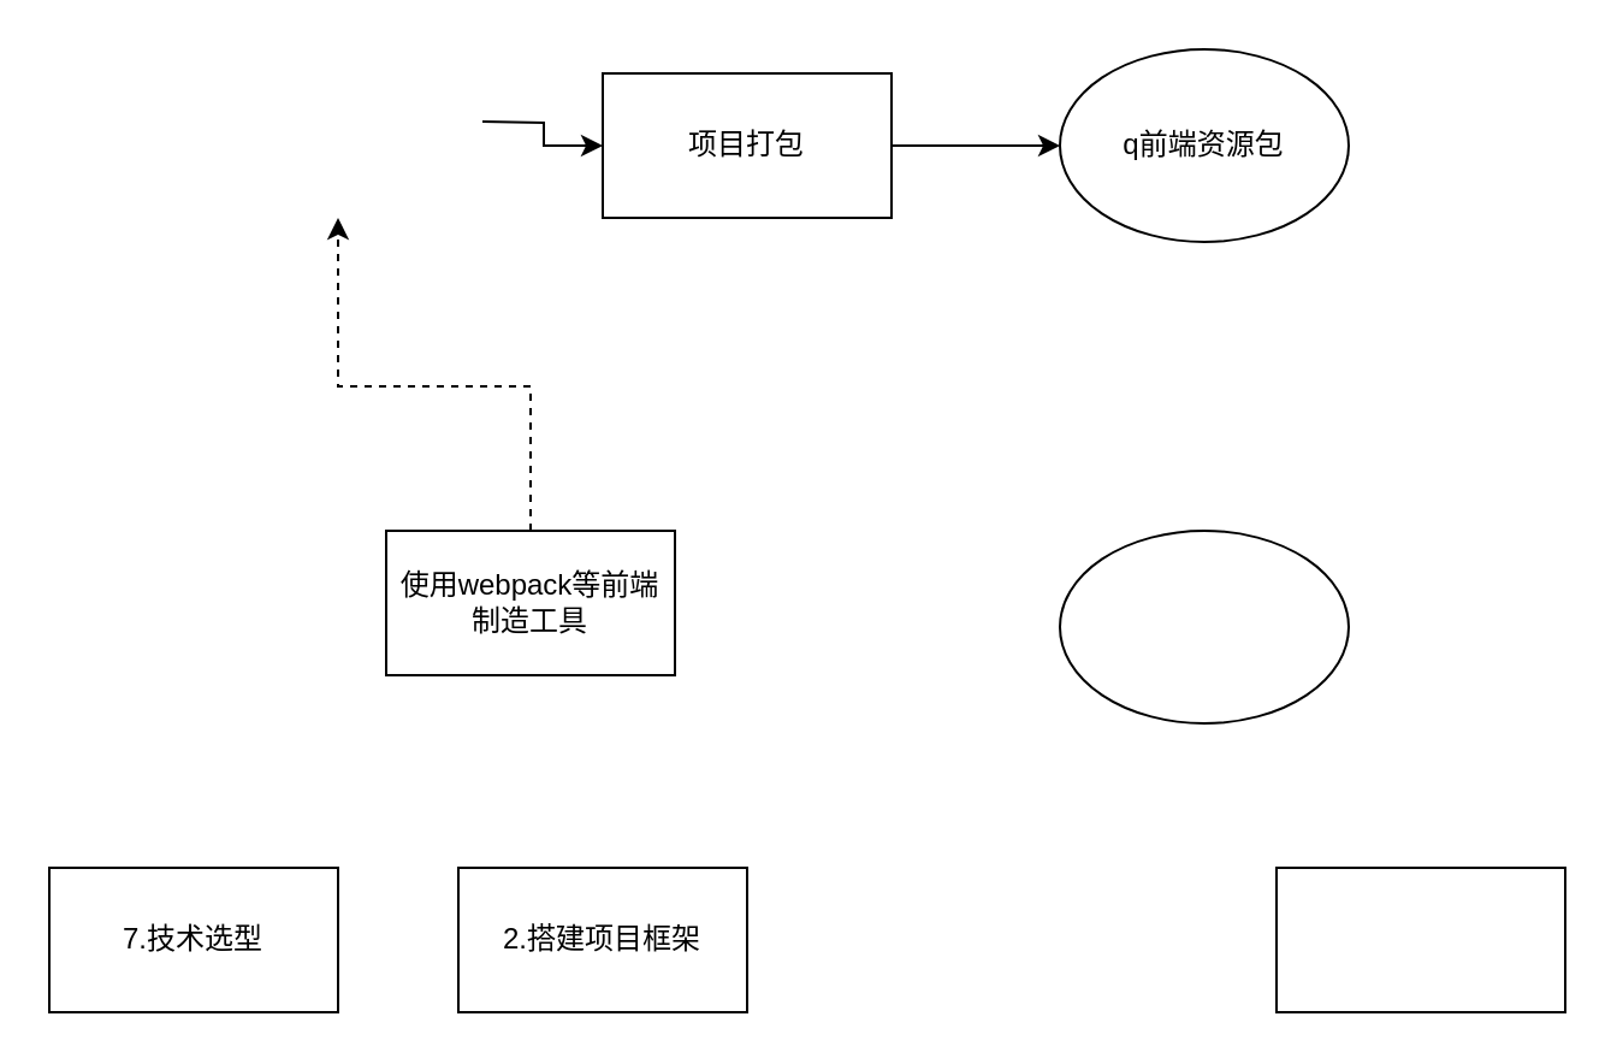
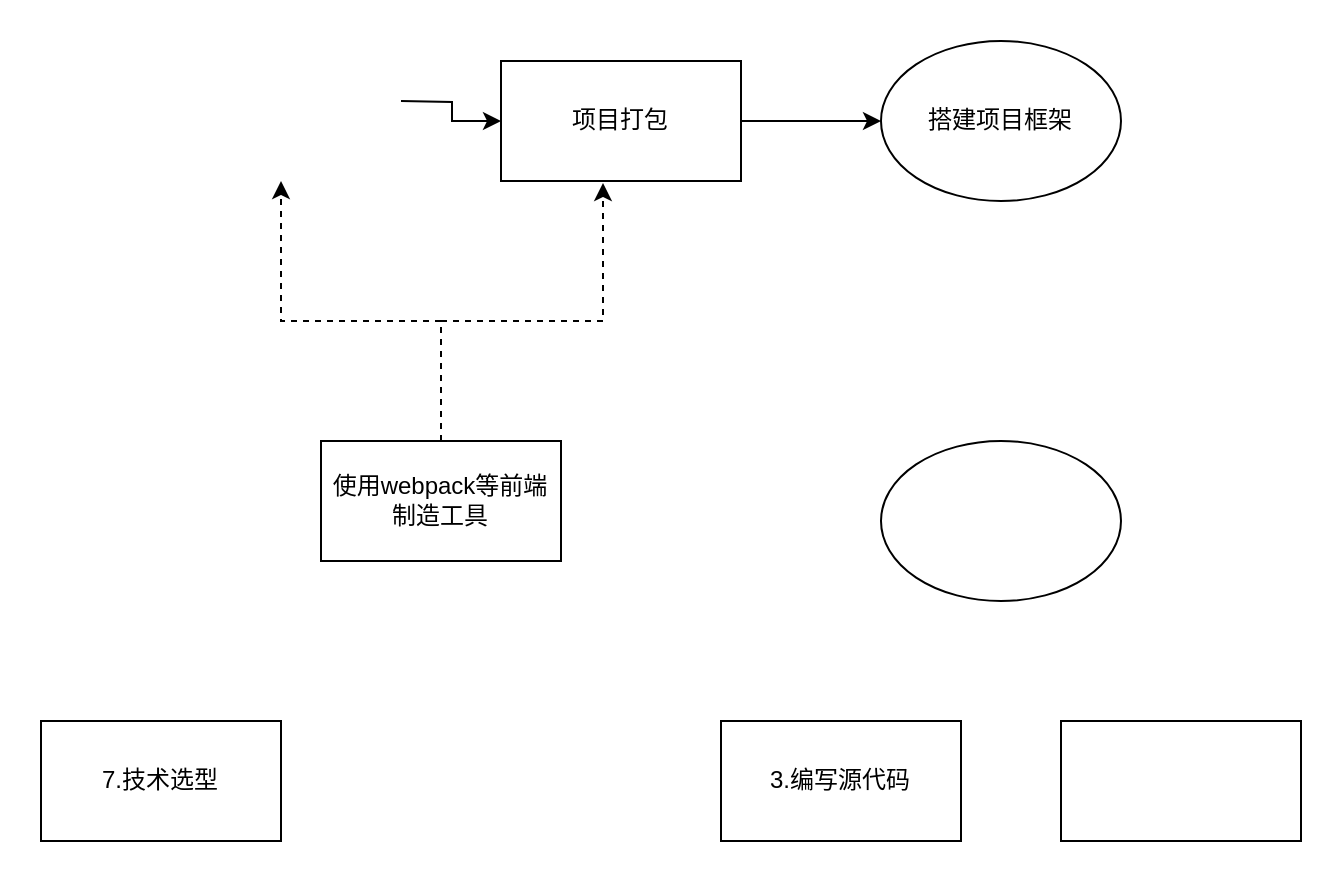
  <mxCell id="0" />
  <mxCell id="1" parent="0" />
  <mxCell id="2" style="edgeStyle=orthogonalEdgeStyle;rounded=0;orthogonalLoop=1;jettySize=auto;html=1;exitX=1;exitY=0.5;exitDx=0;exitDy=0;entryX=0;entryY=0.5;entryDx=0;entryDy=0;" edge="1" parent="1" target="4"><mxGeometry relative="1" as="geometry"><mxPoint x="200" y="50" as="sourcePoint" /></mxGeometry></mxCell>
  <mxCell id="3" style="edgeStyle=orthogonalEdgeStyle;rounded=0;orthogonalLoop=1;jettySize=auto;html=1;exitX=1;exitY=0.5;exitDx=0;exitDy=0;" edge="1" parent="1" source="4"><mxGeometry relative="1" as="geometry"><mxPoint x="440" y="60" as="targetPoint" /></mxGeometry></mxCell>
  <mxCell id="4" value="&lt;font style=&quot;vertical-align: inherit;&quot;&gt;&lt;font style=&quot;vertical-align: inherit;&quot;&gt;&lt;font style=&quot;vertical-align: inherit;&quot;&gt;&lt;font style=&quot;vertical-align: inherit;&quot;&gt;&lt;font style=&quot;vertical-align: inherit;&quot;&gt;&lt;font style=&quot;vertical-align: inherit;&quot;&gt;项目打包&lt;/font&gt;&lt;/font&gt;&lt;/font&gt;&lt;/font&gt;&lt;/font&gt;&lt;/font&gt;" style="rounded=0;whiteSpace=wrap;html=1;" vertex="1" parent="1"><mxGeometry x="250" y="30" width="120" height="60" as="geometry" /></mxCell>
- <mxCell id="5" value="&lt;font style=&quot;vertical-align: inherit;&quot;&gt;&lt;font style=&quot;vertical-align: inherit;&quot;&gt;q前端资源包&lt;/font&gt;&lt;/font&gt;" style="ellipse;whiteSpace=wrap;html=1;" vertex="1" parent="1"><mxGeometry x="440" y="20" width="120" height="80" as="geometry" /></mxCell>
+ <mxCell id="5" value="&lt;font style=&quot;vertical-align: inherit;&quot;&gt;&lt;font style=&quot;vertical-align: inherit;&quot;&gt;搭建项目框架&lt;/font&gt;&lt;/font&gt;" style="ellipse;whiteSpace=wrap;html=1;" vertex="1" parent="1"><mxGeometry x="440" y="20" width="120" height="80" as="geometry" /></mxCell>
+ <mxCell id="6" style="edgeStyle=orthogonalEdgeStyle;rounded=0;orthogonalLoop=1;jettySize=auto;html=1;exitX=0.5;exitY=0;exitDx=0;exitDy=0;entryX=0.425;entryY=1.017;entryDx=0;entryDy=0;entryPerimeter=0;dashed=1;" edge="1" parent="1" source="8" target="4"><mxGeometry relative="1" as="geometry"><Array as="points"><mxPoint x="220" y="160" /><mxPoint x="301" y="160" /></Array></mxGeometry></mxCell>
  <mxCell id="7" style="edgeStyle=orthogonalEdgeStyle;rounded=0;orthogonalLoop=1;jettySize=auto;html=1;exitX=0.5;exitY=0;exitDx=0;exitDy=0;entryX=0.5;entryY=1;entryDx=0;entryDy=0;dashed=1;" edge="1" parent="1" source="8"><mxGeometry relative="1" as="geometry"><mxPoint x="140" y="90" as="targetPoint" /><Array as="points"><mxPoint x="220" y="160" /><mxPoint x="140" y="160" /></Array></mxGeometry></mxCell>
  <mxCell id="8" value="&lt;font style=&quot;vertical-align: inherit;&quot;&gt;&lt;font style=&quot;vertical-align: inherit;&quot;&gt;&lt;font style=&quot;vertical-align: inherit;&quot;&gt;&lt;font style=&quot;vertical-align: inherit;&quot;&gt;&lt;font style=&quot;vertical-align: inherit;&quot;&gt;&lt;font style=&quot;vertical-align: inherit;&quot;&gt;&lt;font style=&quot;vertical-align: inherit;&quot;&gt;&lt;font style=&quot;vertical-align: inherit;&quot;&gt;&lt;font style=&quot;vertical-align: inherit;&quot;&gt;&lt;font style=&quot;vertical-align: inherit;&quot;&gt;使用webpack等前端制造工具&lt;/font&gt;&lt;/font&gt;&lt;/font&gt;&lt;/font&gt;&lt;/font&gt;&lt;/font&gt;&lt;/font&gt;&lt;/font&gt;&lt;/font&gt;&lt;/font&gt;" style="rounded=0;whiteSpace=wrap;html=1;" vertex="1" parent="1"><mxGeometry x="160" y="220" width="120" height="60" as="geometry" /></mxCell>
  <mxCell id="9" value="" style="ellipse;whiteSpace=wrap;html=1;" vertex="1" parent="1"><mxGeometry x="440" y="220" width="120" height="80" as="geometry" /></mxCell>
  <mxCell id="10" value="&lt;font style=&quot;vertical-align: inherit;&quot;&gt;&lt;font style=&quot;vertical-align: inherit;&quot;&gt;7.技术选型&lt;/font&gt;&lt;/font&gt;" style="rounded=0;whiteSpace=wrap;html=1;" vertex="1" parent="1"><mxGeometry x="20" y="360" width="120" height="60" as="geometry" /></mxCell>
- <mxCell id="11" value="&lt;font style=&quot;vertical-align: inherit;&quot;&gt;&lt;font style=&quot;vertical-align: inherit;&quot;&gt;2.搭建项目框架&lt;/font&gt;&lt;/font&gt;" style="rounded=0;whiteSpace=wrap;html=1;" vertex="1" parent="1"><mxGeometry x="190" y="360" width="120" height="60" as="geometry" /></mxCell>
+ <mxCell id="12" value="&lt;font style=&quot;vertical-align: inherit;&quot;&gt;&lt;font style=&quot;vertical-align: inherit;&quot;&gt;3.编写源代码&lt;/font&gt;&lt;/font&gt;" style="whiteSpace=wrap;html=1;" vertex="1" parent="1"><mxGeometry x="360" y="360" width="120" height="60" as="geometry" /></mxCell>
  <mxCell id="13" value="" style="whiteSpace=wrap;html=1;" vertex="1" parent="1"><mxGeometry x="530" y="360" width="120" height="60" as="geometry" /></mxCell>
